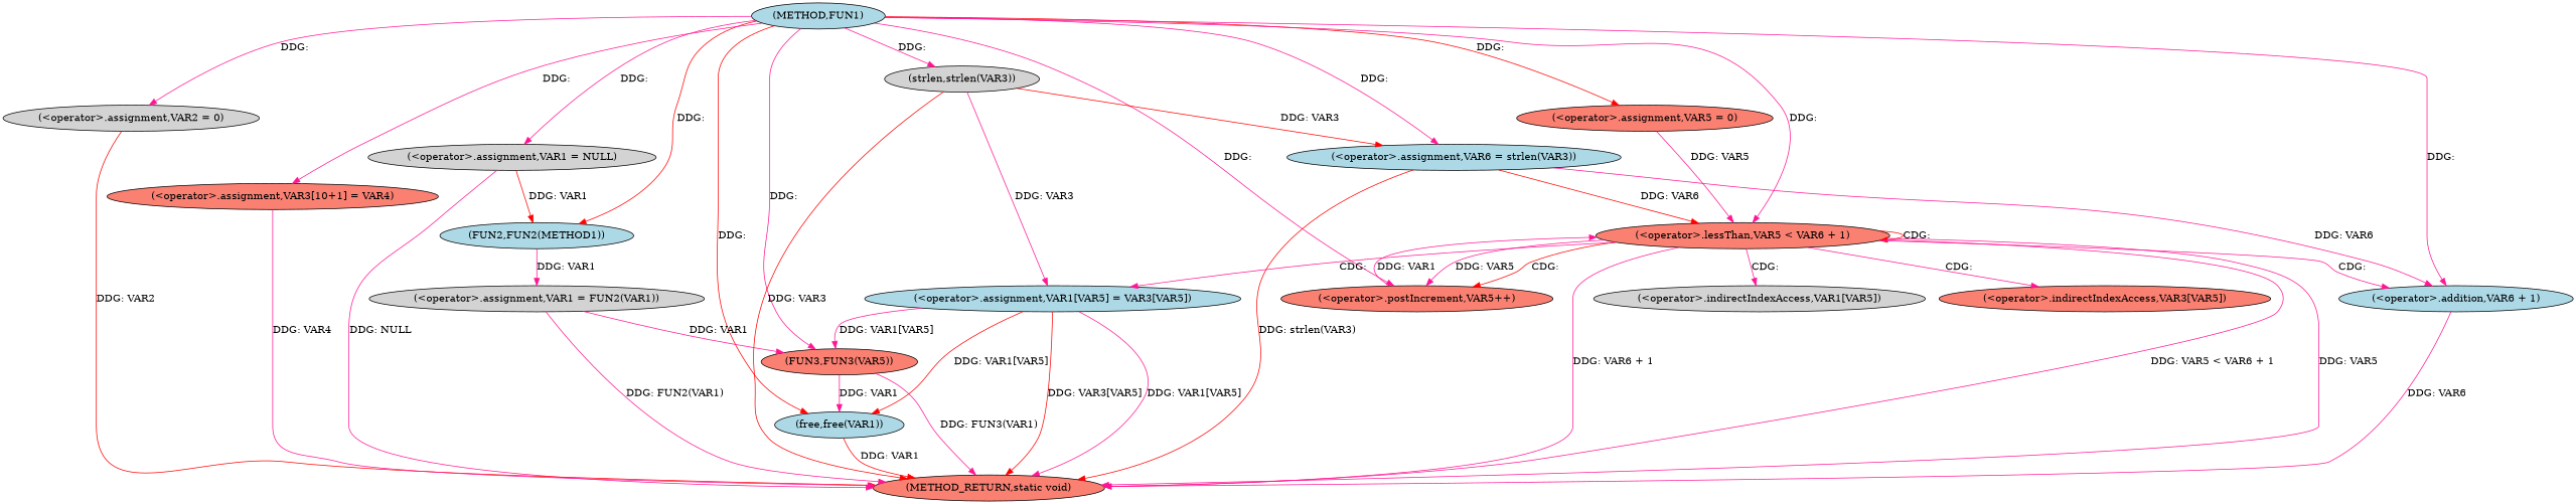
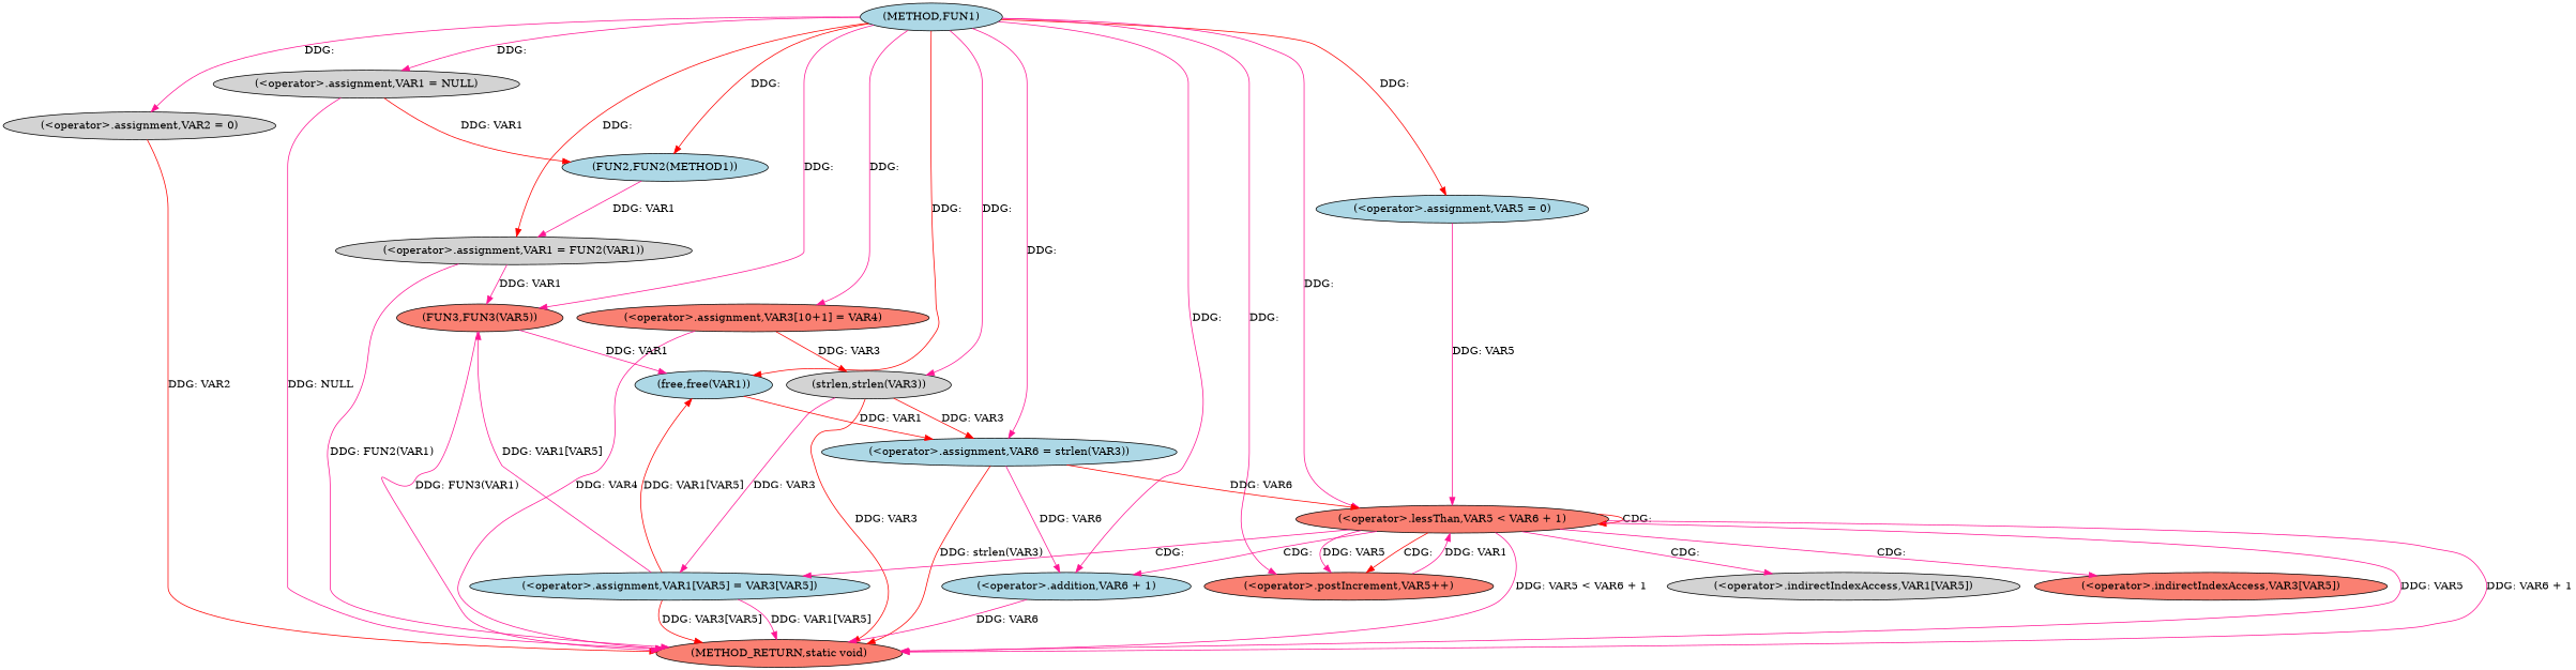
  digraph {
    fontname="DejaVu Serif"
    node [fillcolor=lightblue fontname="DejaVu Serif" style=filled]
    edge [color=deeppink fontname="DejaVu Serif"]
    n1 [label="(METHOD,FUN1)"]
    n2 [fillcolor=lightgrey label="(<operator>.assignment,VAR1 = NULL)"]
    n3 [fillcolor=lightgrey label="(<operator>.assignment,VAR2 = 0)"]
    n4 [fillcolor=lightgrey label="(<operator>.assignment,VAR1 = FUN2(VAR1))"]
    n5 [label="(FUN2,FUN2(METHOD1))"]
    n6 [fillcolor=salmon label="(<operator>.assignment,VAR3[10+1] = VAR4)"]
    n7 [label="(<operator>.assignment,VAR6 = strlen(VAR3))"]
    n8 [fillcolor=lightgrey label="(strlen,strlen(VAR3))"]
-   n9 [fillcolor=salmon label="(<operator>.assignment,VAR5 = 0)"]
+   n9 [label="(<operator>.assignment,VAR5 = 0)"]
    n10 [fillcolor=salmon label="(<operator>.lessThan,VAR5 < VAR6 + 1)"]
    n11 [label="(<operator>.addition,VAR6 + 1)"]
    n12 [fillcolor=salmon label="(<operator>.postIncrement,VAR5++)"]
    n13 [fillcolor=salmon label="(FUN3,FUN3(VAR5))"]
    n14 [label="(free,free(VAR1))"]
    n15 [fillcolor=salmon label="(METHOD_RETURN,static void)"]
    n16 [label="(<operator>.assignment,VAR1[VAR5] = VAR3[VAR5])"]
    n17 [fillcolor=lightgrey label="(<operator>.indirectIndexAccess,VAR1[VAR5])"]
    n18 [fillcolor=salmon label="(<operator>.indirectIndexAccess,VAR3[VAR5])"]
    n1 -> n2 [label="DDG: "]
    n1 -> n3 [label="DDG: "]
+   n1 -> n4 [color=red label="DDG: "]
    n1 -> n5 [color=red label="DDG: "]
    n1 -> n6 [label="DDG: "]
    n1 -> n7 [label="DDG: "]
    n1 -> n8 [label="DDG: "]
    n1 -> n9 [color=red label="DDG: "]
    n1 -> n10 [label="DDG: "]
    n1 -> n11 [label="DDG: "]
    n1 -> n12 [label="DDG: "]
    n1 -> n13 [label="DDG: "]
    n1 -> n14 [color=red label="DDG: "]
    n2 -> n5 [color=red label="DDG: VAR1"]
    n2 -> n15 [label="DDG: NULL"]
    n3 -> n15 [color=red label="DDG: VAR2"]
    n4 -> n13 [label="DDG: VAR1"]
    n4 -> n15 [label="DDG: FUN2(VAR1)"]
    n5 -> n4 [label="DDG: VAR1"]
+   n6 -> n8 [color=red label="DDG: VAR3"]
    n6 -> n15 [label="DDG: VAR4"]
    n7 -> n10 [color=red label="DDG: VAR6"]
    n7 -> n11 [label="DDG: VAR6"]
    n7 -> n15 [color=red label="DDG: strlen(VAR3)"]
    n8 -> n7 [color=red label="DDG: VAR3"]
    n8 -> n15 [color=red label="DDG: VAR3"]
    n8 -> n16 [label="DDG: VAR3"]
    n9 -> n10 [label="DDG: VAR5"]
    n10 -> n10 [color=red label="CDG: "]
    n10 -> n11 [label="CDG: "]
    n10 -> n12 [label="DDG: VAR5"]
    n10 -> n12 [color=red label="CDG: "]
    n10 -> n15 [label="DDG: VAR6 + 1"]
    n10 -> n15 [label="DDG: VAR5 < VAR6 + 1"]
    n10 -> n15 [label="DDG: VAR5"]
    n10 -> n16 [label="CDG: "]
    n10 -> n17 [label="CDG: "]
    n10 -> n18 [label="CDG: "]
    n11 -> n15 [label="DDG: VAR6"]
    n12 -> n10 [label="DDG: VAR1"]
    n13 -> n14 [label="DDG: VAR1"]
    n13 -> n15 [label="DDG: FUN3(VAR1)"]
-   n14 -> n15 [color=red label="DDG: VAR1"]
+   n14 -> n7 [color=red label="DDG: VAR1"]
    n16 -> n13 [label="DDG: VAR1[VAR5]"]
    n16 -> n14 [color=red label="DDG: VAR1[VAR5]"]
    n16 -> n15 [color=red label="DDG: VAR3[VAR5]"]
    n16 -> n15 [label="DDG: VAR1[VAR5]"]
  }
